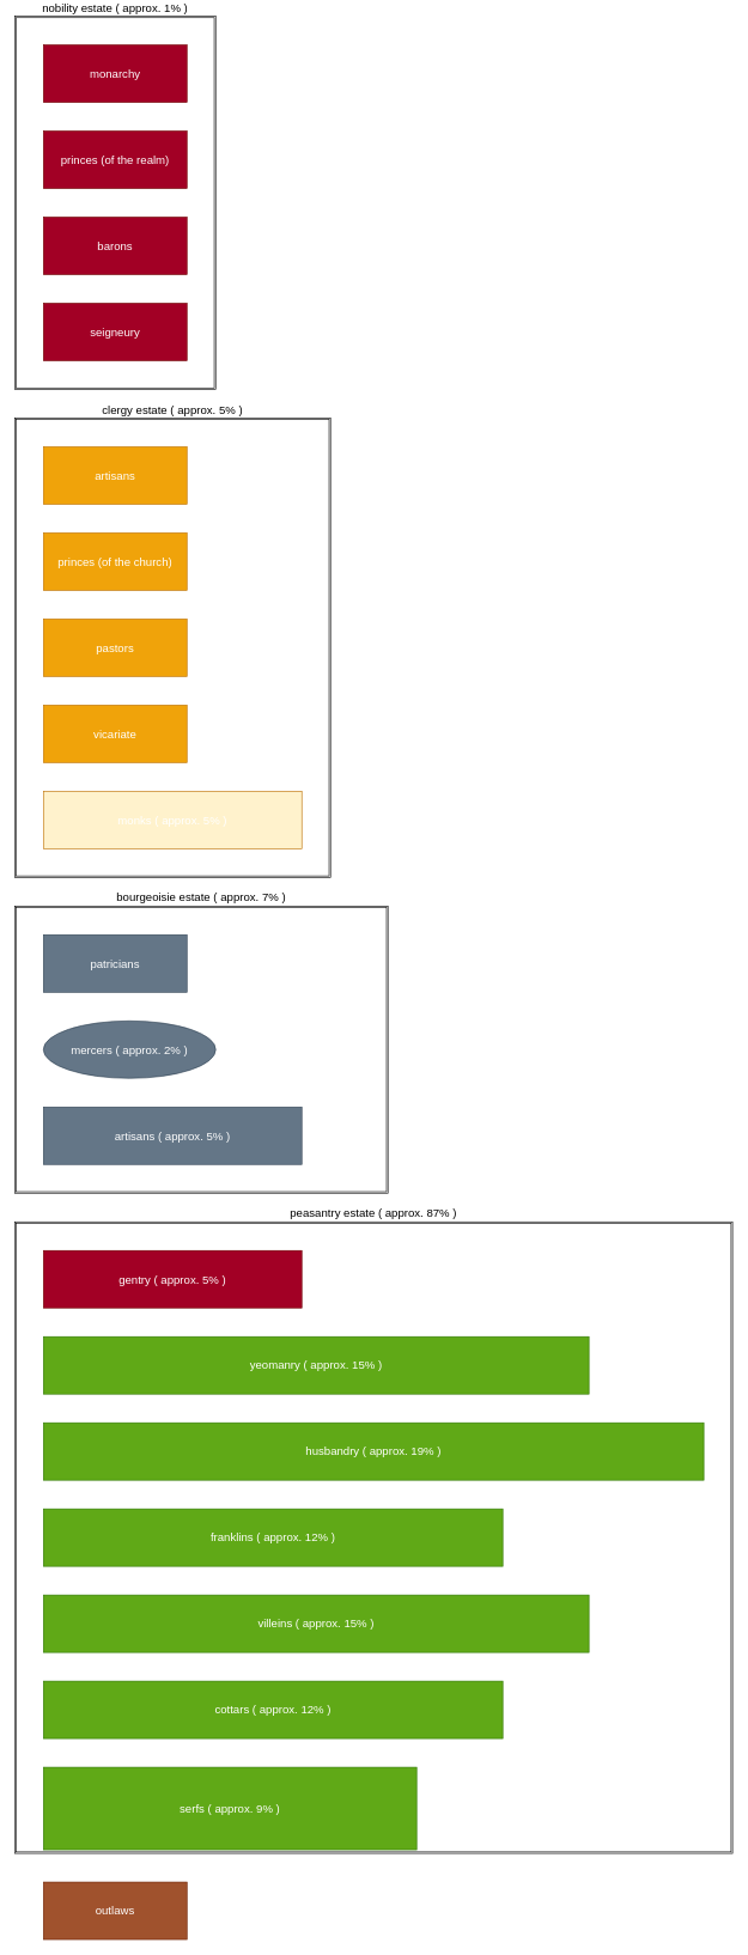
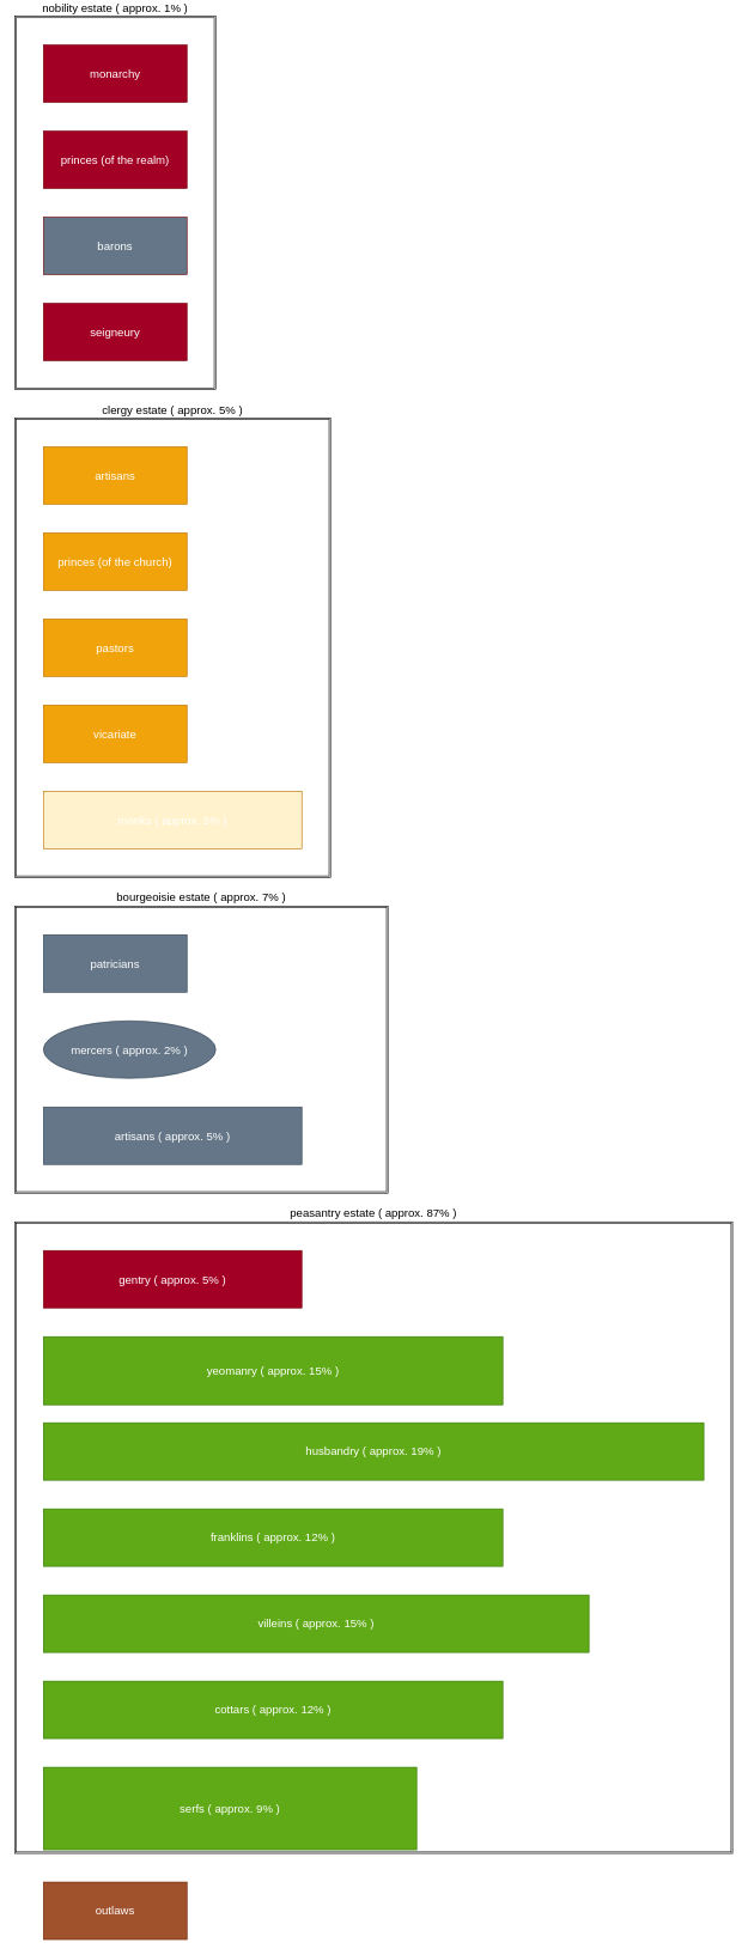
  <mxCell id="0" />
  <mxCell id="1" parent="0" />
  <mxCell id="2" value="nobility estate ( approx. 1% )" style="shape=ext;double=1;rounded=0;whiteSpace=wrap;html=1;labelPosition=center;verticalLabelPosition=top;align=center;verticalAlign=bottom;fontSize=16;" vertex="1" parent="1"><mxGeometry x="20" y="20" width="280" height="520" as="geometry" /></mxCell>
  <mxCell id="3" value="clergy estate ( approx. 5% )" style="shape=ext;double=1;rounded=0;whiteSpace=wrap;html=1;labelPosition=center;verticalLabelPosition=top;align=center;verticalAlign=bottom;fontSize=16;" vertex="1" parent="1"><mxGeometry x="20" y="580" width="440" height="640" as="geometry" /></mxCell>
  <mxCell id="4" value="bourgeoisie estate ( approx. 7% )" style="shape=ext;double=1;rounded=0;whiteSpace=wrap;html=1;labelPosition=center;verticalLabelPosition=top;align=center;verticalAlign=bottom;fontSize=16;" vertex="1" parent="1"><mxGeometry x="20" y="1260" width="520" height="400" as="geometry" /></mxCell>
  <mxCell id="5" value="peasantry estate ( approx. 87% )" style="shape=ext;double=1;rounded=0;whiteSpace=wrap;html=1;labelPosition=center;verticalLabelPosition=top;align=center;verticalAlign=bottom;fontSize=16;" vertex="1" parent="1"><mxGeometry x="20" y="1700" width="1000" height="880" as="geometry" /></mxCell>
  <mxCell id="6" value="monarchy" style="rounded=0;whiteSpace=wrap;html=1;fontSize=16;fillColor=#a20025;strokeColor=#6F0000;fontColor=#ffffff;" vertex="1" parent="1"><mxGeometry x="60" y="60" width="200" height="80" as="geometry" /></mxCell>
- <mxCell id="7" value="barons" style="rounded=0;whiteSpace=wrap;html=1;fontSize=16;fillColor=#a20025;strokeColor=#6F0000;fontColor=#ffffff;" vertex="1" parent="1"><mxGeometry x="60" y="300" width="200" height="80" as="geometry" /></mxCell>
+ <mxCell id="7" value="barons" style="rounded=0;whiteSpace=wrap;html=1;fontSize=16;fillColor=#647687;strokeColor=#6F0000;fontColor=#ffffff;" vertex="1" parent="1"><mxGeometry x="60" y="300" width="200" height="80" as="geometry" /></mxCell>
  <mxCell id="8" value="seigneury" style="rounded=0;whiteSpace=wrap;html=1;fontSize=16;fillColor=#a20025;strokeColor=#6F0000;fontColor=#ffffff;" vertex="1" parent="1"><mxGeometry x="60" y="420" width="200" height="80" as="geometry" /></mxCell>
  <mxCell id="9" value="princes (of the realm)" style="rounded=0;whiteSpace=wrap;html=1;fontSize=16;fillColor=#a20025;strokeColor=#6F0000;fontColor=#ffffff;" vertex="1" parent="1"><mxGeometry x="60" y="180" width="200" height="80" as="geometry" /></mxCell>
  <mxCell id="10" value="artisans" style="rounded=0;whiteSpace=wrap;html=1;fontSize=16;fillColor=#f0a30a;strokeColor=#BD7000;fontColor=#ffffff;" vertex="1" parent="1"><mxGeometry x="60" y="620" width="200" height="80" as="geometry" /></mxCell>
  <mxCell id="11" value="princes (of the church)" style="rounded=0;whiteSpace=wrap;html=1;fontSize=16;fillColor=#f0a30a;strokeColor=#BD7000;fontColor=#ffffff;" vertex="1" parent="1"><mxGeometry x="60" y="740" width="200" height="80" as="geometry" /></mxCell>
  <mxCell id="12" value="pastors" style="rounded=0;whiteSpace=wrap;html=1;fontSize=16;fillColor=#f0a30a;strokeColor=#BD7000;fontColor=#ffffff;" vertex="1" parent="1"><mxGeometry x="60" y="860" width="200" height="80" as="geometry" /></mxCell>
  <mxCell id="13" value="monks ( approx. 5% )" style="rounded=0;whiteSpace=wrap;html=1;fontSize=16;fillColor=#fff2cc;strokeColor=#BD7000;fontColor=#ffffff;" vertex="1" parent="1"><mxGeometry x="60" y="1100" width="360" height="80" as="geometry" /></mxCell>
  <mxCell id="14" value="patricians" style="rounded=0;whiteSpace=wrap;html=1;fontSize=16;fillColor=#647687;strokeColor=#314354;fontColor=#ffffff;" vertex="1" parent="1"><mxGeometry x="60" y="1300" width="200" height="80" as="geometry" /></mxCell>
  <mxCell id="15" value="mercers ( approx. 2% )" style="ellipse;whiteSpace=wrap;html=1;fontSize=16;fillColor=#647687;strokeColor=#314354;fontColor=#ffffff;" vertex="1" parent="1"><mxGeometry x="60" y="1420" width="240" height="80" as="geometry" /></mxCell>
  <mxCell id="16" value="artisans ( approx. 5% )" style="rounded=0;whiteSpace=wrap;html=1;fontSize=16;fillColor=#647687;strokeColor=#314354;fontColor=#ffffff;" vertex="1" parent="1"><mxGeometry x="60" y="1540" width="360" height="80" as="geometry" /></mxCell>
  <mxCell id="17" value="vicariate" style="rounded=0;whiteSpace=wrap;html=1;fontSize=16;fillColor=#f0a30a;strokeColor=#BD7000;fontColor=#ffffff;" vertex="1" parent="1"><mxGeometry x="60" y="980" width="200" height="80" as="geometry" /></mxCell>
  <mxCell id="18" value="gentry ( approx. 5% )" style="rounded=0;whiteSpace=wrap;html=1;fontSize=16;fillColor=#a20025;strokeColor=#6F0000;fontColor=#ffffff;" vertex="1" parent="1"><mxGeometry x="60" y="1740" width="360" height="80" as="geometry" /></mxCell>
- <mxCell id="19" value="yeomanry ( approx. 15% )" style="rounded=0;whiteSpace=wrap;html=1;fontSize=16;fillColor=#60a917;strokeColor=#2D7600;fontColor=#ffffff;" vertex="1" parent="1"><mxGeometry x="60" y="1860" width="760" height="80" as="geometry" /></mxCell>
+ <mxCell id="19" value="yeomanry ( approx. 15% )" style="rounded=0;whiteSpace=wrap;html=1;fontSize=16;fillColor=#60a917;strokeColor=#2D7600;fontColor=#ffffff;" vertex="1" parent="1"><mxGeometry x="60" y="1860" width="640" height="95" as="geometry" /></mxCell>
  <mxCell id="20" value="husbandry ( approx. 19% )" style="rounded=0;whiteSpace=wrap;html=1;fontSize=16;fillColor=#60a917;strokeColor=#2D7600;fontColor=#ffffff;" vertex="1" parent="1"><mxGeometry x="60" y="1980" width="920" height="80" as="geometry" /></mxCell>
  <mxCell id="21" value="cottars ( approx. 12% )" style="rounded=0;whiteSpace=wrap;html=1;fontSize=16;fillColor=#60a917;strokeColor=#2D7600;fontColor=#ffffff;" vertex="1" parent="1"><mxGeometry x="60" y="2340" width="640" height="80" as="geometry" /></mxCell>
  <mxCell id="22" value="serfs ( approx. 9% )" style="rounded=0;whiteSpace=wrap;html=1;fontSize=16;fillColor=#60a917;strokeColor=#2D7600;fontColor=#ffffff;" vertex="1" parent="1"><mxGeometry x="60" y="2460" width="520" height="115" as="geometry" /></mxCell>
  <mxCell id="23" value="outlaws" style="rounded=0;whiteSpace=wrap;html=1;fontSize=16;fillColor=#a0522d;strokeColor=#6D1F00;fontColor=#ffffff;" vertex="1" parent="1"><mxGeometry x="60" y="2620" width="200" height="80" as="geometry" /></mxCell>
  <mxCell id="24" value="franklins ( approx. 12% )" style="rounded=0;whiteSpace=wrap;html=1;fontSize=16;fillColor=#60a917;strokeColor=#2D7600;fontColor=#ffffff;" vertex="1" parent="1"><mxGeometry x="60" y="2100" width="640" height="80" as="geometry" /></mxCell>
  <mxCell id="25" value="villeins ( approx. 15% )" style="rounded=0;whiteSpace=wrap;html=1;fontSize=16;fillColor=#60a917;strokeColor=#2D7600;fontColor=#ffffff;labelPosition=center;verticalLabelPosition=middle;align=center;verticalAlign=middle;" vertex="1" parent="1"><mxGeometry x="60" y="2220" width="760" height="80" as="geometry" /></mxCell>
